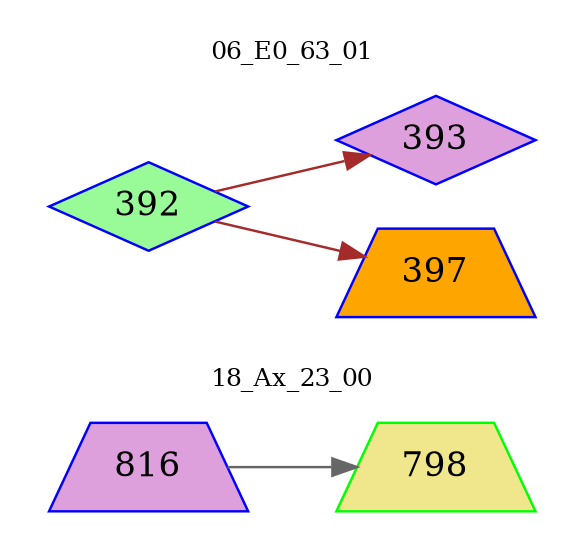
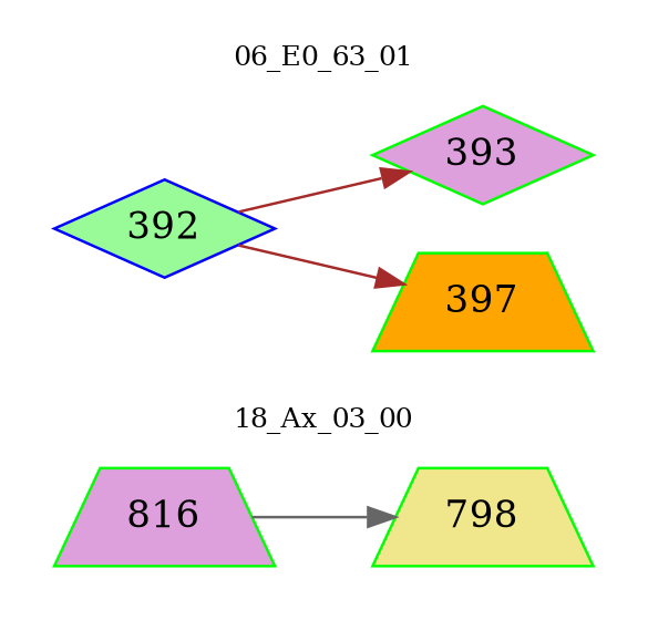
  digraph {
    rankdir=LR
    node [color=blue fillcolor=plum shape=trapezium style=filled]
    edge [color=brown style=solid]
-   n1 [label=816]
+   n1 [color=green label=816]
    n2 [color=green fillcolor=khaki label=798]
    n3 [fillcolor=palegreen label=392 shape=diamond]
-   n4 [fillcolor=orange label=397]
-   n5 [label=393 shape=diamond]
+   n4 [color=green fillcolor=orange label=397]
+   n5 [color=green label=393 shape=diamond]
    subgraph cluster_1 {
      color=white
      fontsize=10
-     label="18_Ax_23_00"
+     label="18_Ax_03_00"
      n1
      n2
    }
    subgraph cluster_2 {
      color=white
      fontsize=10
      label="06_E0_63_01"
      n3
      n4
      n5
    }
    n1 -> n2 [color=gray40]
    n3 -> n4
    n3 -> n5
  }
